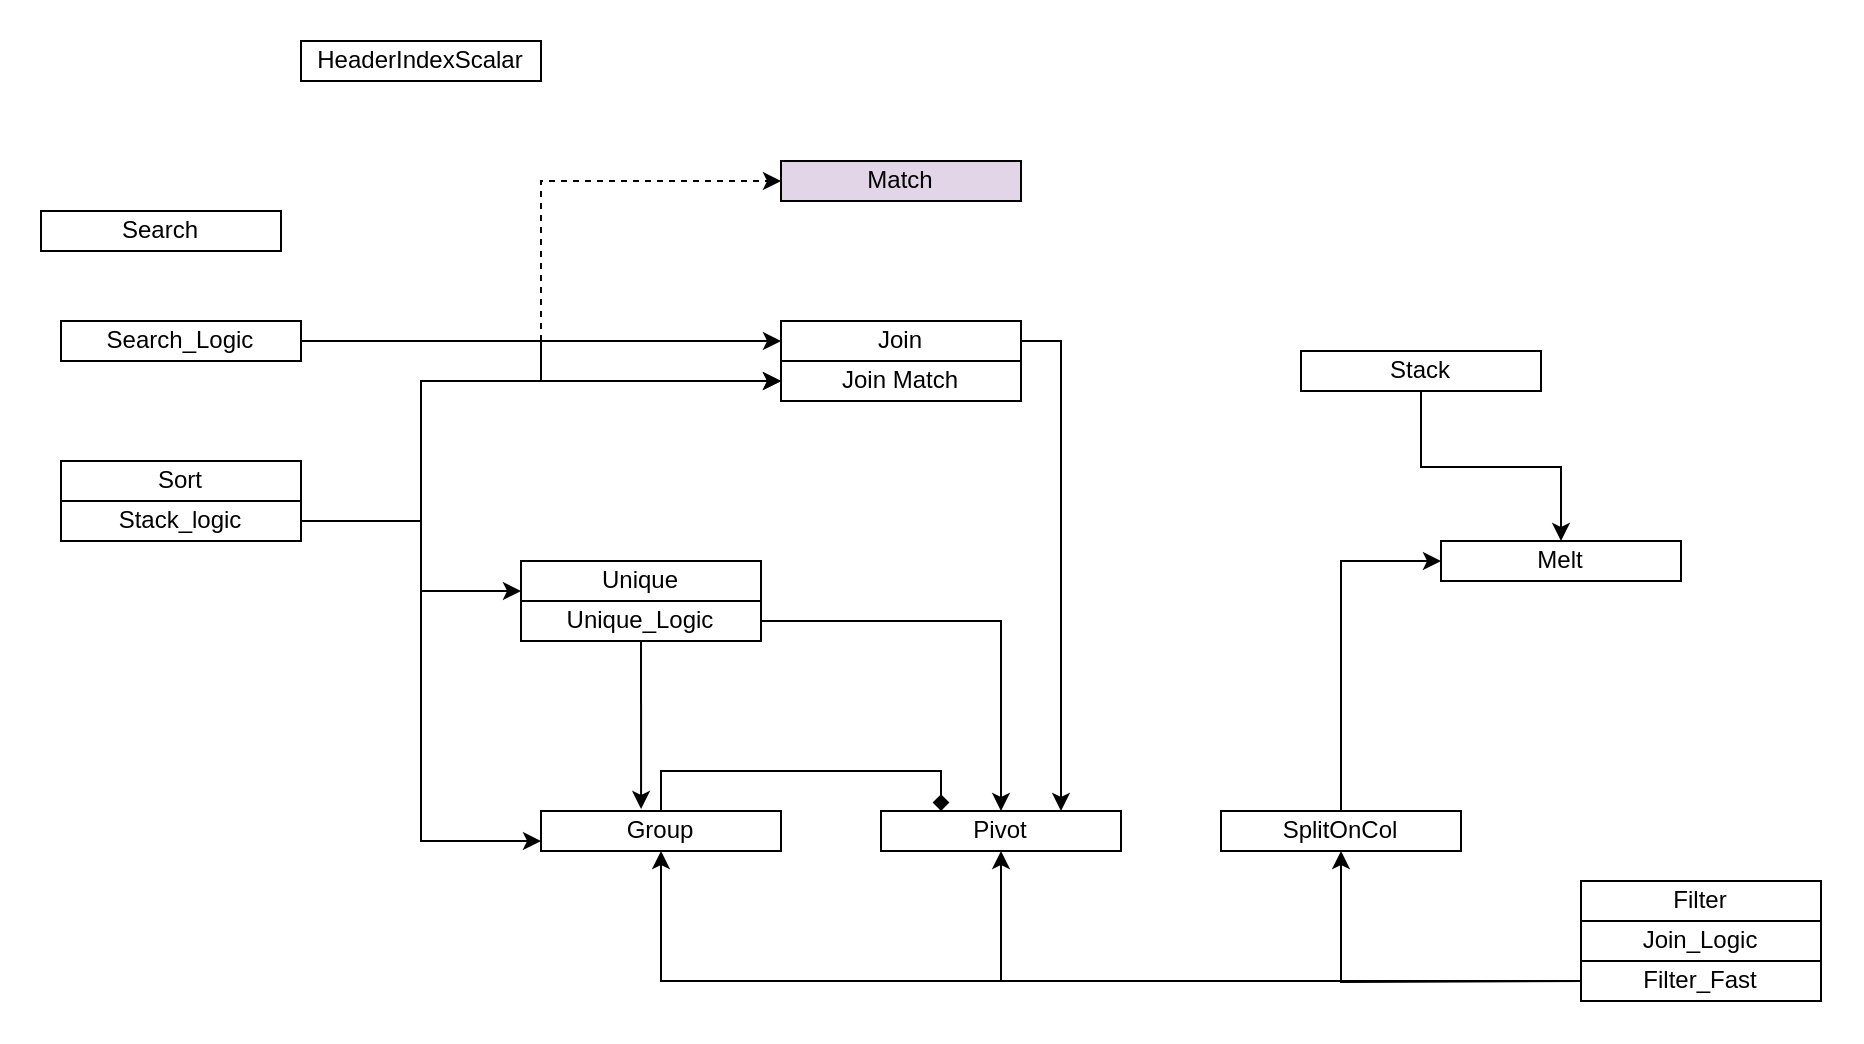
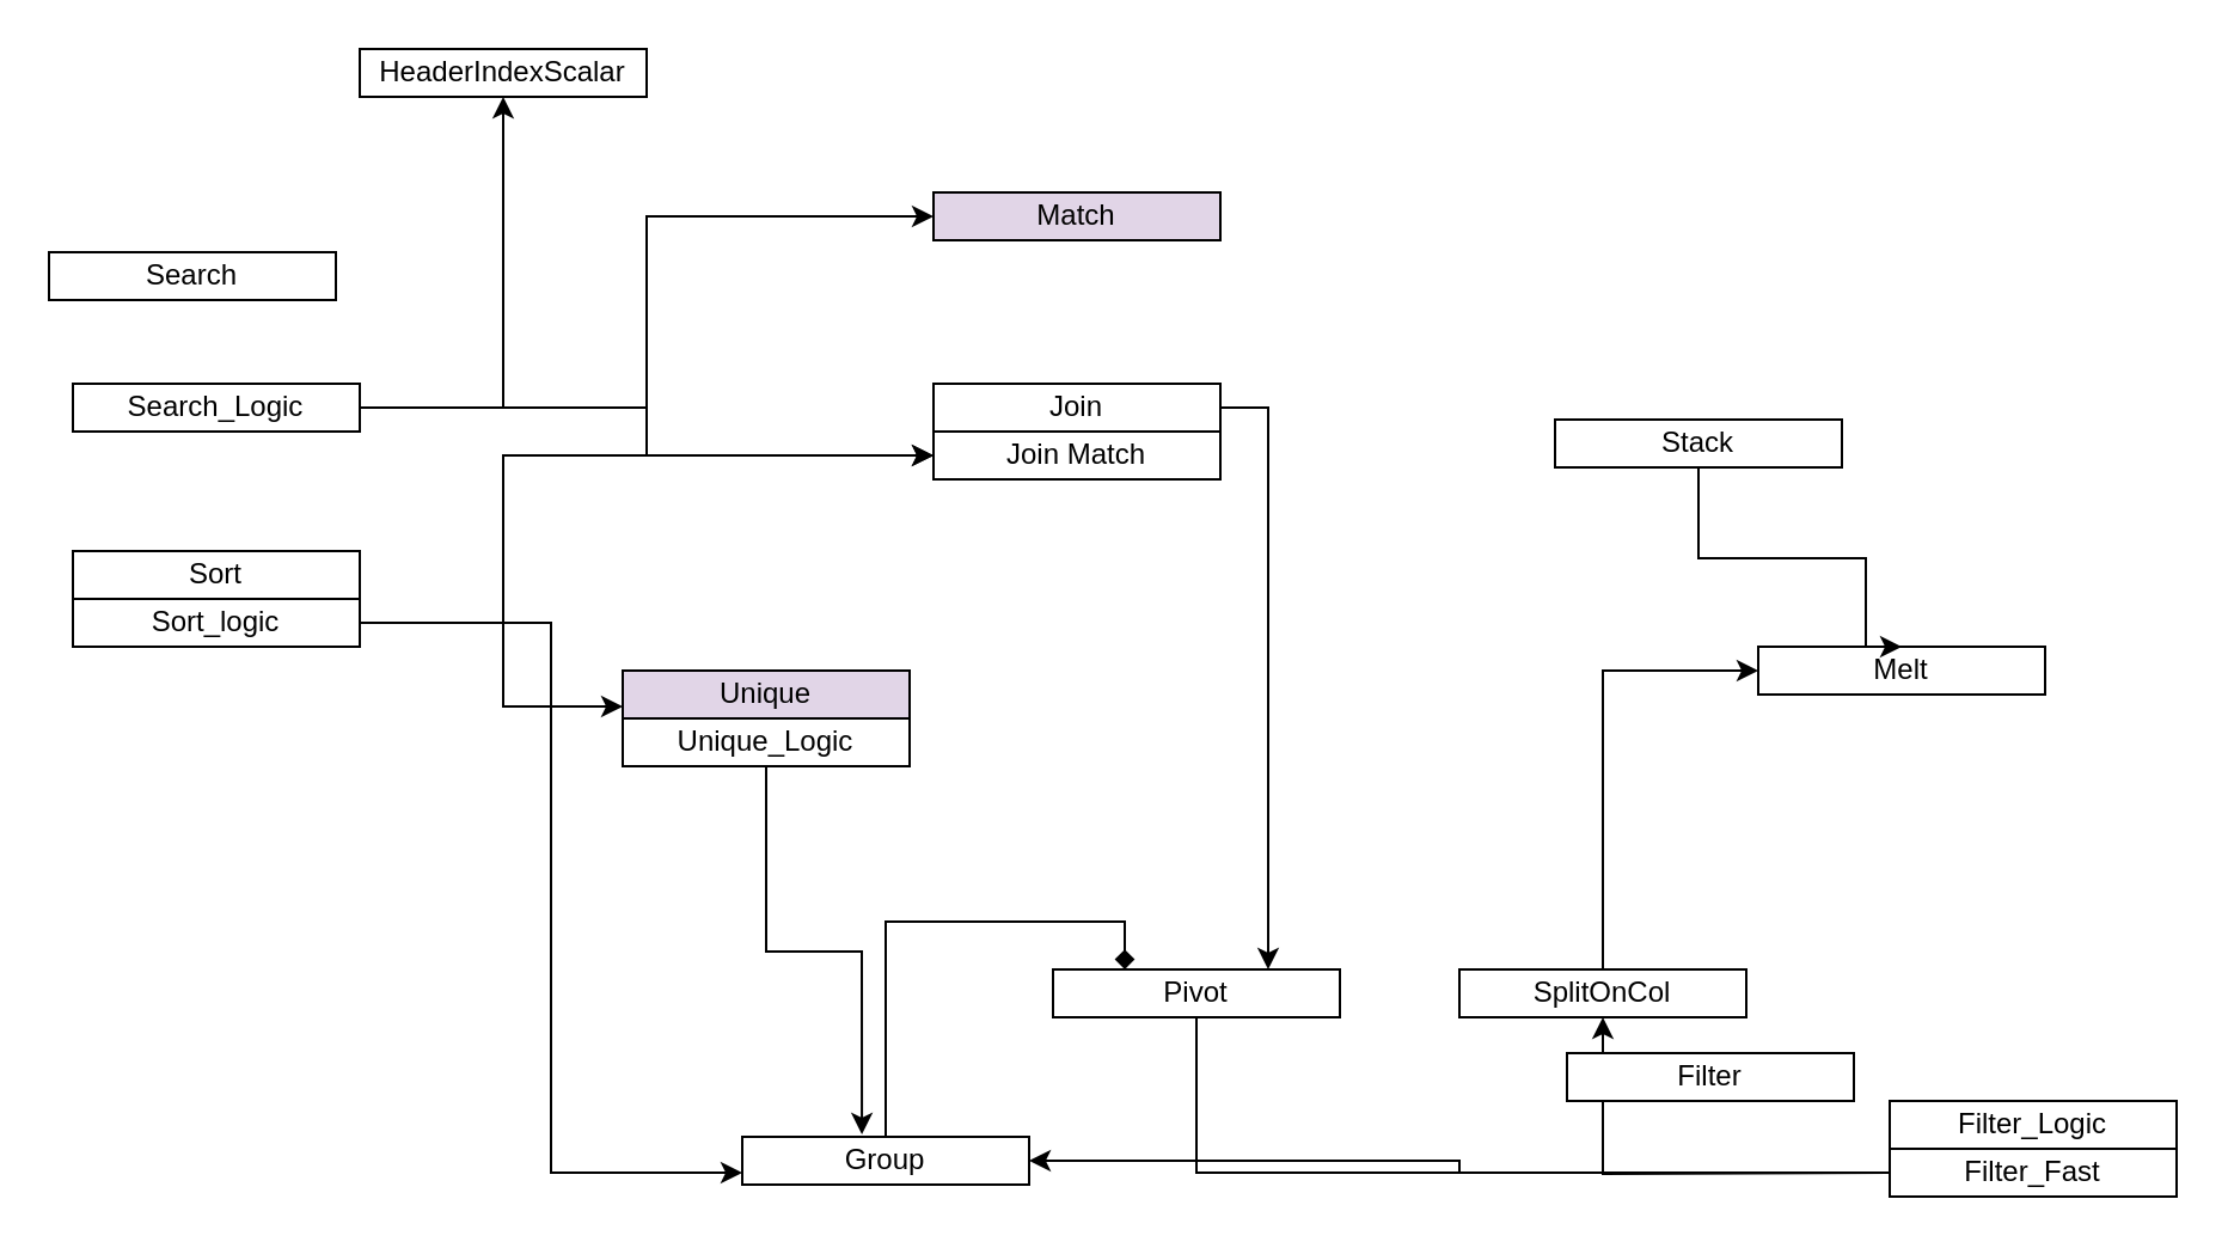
  <mxCell id="0" />
  <mxCell id="1" parent="0" />
  <mxCell id="2" value="Join Match" style="rounded=0;whiteSpace=wrap;html=1;" parent="1" vertex="1"><mxGeometry x="390" y="180" width="120" height="20" as="geometry" /></mxCell>
  <mxCell id="3" style="edgeStyle=orthogonalEdgeStyle;rounded=0;orthogonalLoop=1;jettySize=auto;html=1;exitX=1;exitY=0.5;exitDx=0;exitDy=0;entryX=0.75;entryY=0;entryDx=0;entryDy=0;" edge="1" parent="1" source="4" target="5"><mxGeometry relative="1" as="geometry" /></mxCell>
  <mxCell id="4" value="Join" style="rounded=0;whiteSpace=wrap;html=1;" parent="1" vertex="1"><mxGeometry x="390" y="160" width="120" height="20" as="geometry" /></mxCell>
  <mxCell id="5" value="Pivot" style="rounded=0;whiteSpace=wrap;html=1;" vertex="1" parent="1"><mxGeometry x="440" y="405" width="120" height="20" as="geometry" /></mxCell>
- <mxCell id="6" style="edgeStyle=orthogonalEdgeStyle;rounded=0;orthogonalLoop=1;jettySize=auto;html=1;exitX=0;exitY=0.5;exitDx=0;exitDy=0;entryX=0.5;entryY=1;entryDx=0;entryDy=0;" edge="1" parent="1" source="9" target="5"><mxGeometry relative="1" as="geometry" /></mxCell>
+ <mxCell id="6" style="edgeStyle=orthogonalEdgeStyle;rounded=0;orthogonalLoop=1;jettySize=auto;html=1;exitX=0;exitY=0.5;exitDx=0;exitDy=0;entryX=0.5;entryY=1;entryDx=0;entryDy=0;endArrow=none;" edge="1" parent="1" source="9" target="5"><mxGeometry relative="1" as="geometry" /></mxCell>
  <mxCell id="7" style="edgeStyle=orthogonalEdgeStyle;rounded=0;orthogonalLoop=1;jettySize=auto;html=1;entryX=0.5;entryY=1;entryDx=0;entryDy=0;" edge="1" parent="1" target="11"><mxGeometry relative="1" as="geometry"><mxPoint x="790" y="490" as="sourcePoint" /></mxGeometry></mxCell>
  <mxCell id="8" style="edgeStyle=orthogonalEdgeStyle;rounded=0;orthogonalLoop=1;jettySize=auto;html=1;exitX=0;exitY=0.5;exitDx=0;exitDy=0;" edge="1" parent="1" source="9" target="13"><mxGeometry relative="1" as="geometry" /></mxCell>
  <mxCell id="9" value="Filter_Fast" style="rounded=0;whiteSpace=wrap;html=1;" vertex="1" parent="1"><mxGeometry x="790" y="480" width="120" height="20" as="geometry" /></mxCell>
  <mxCell id="10" style="edgeStyle=orthogonalEdgeStyle;rounded=0;orthogonalLoop=1;jettySize=auto;html=1;exitX=0.5;exitY=0;exitDx=0;exitDy=0;entryX=0;entryY=0.5;entryDx=0;entryDy=0;" edge="1" parent="1" source="11" target="19"><mxGeometry relative="1" as="geometry" /></mxCell>
  <mxCell id="11" value="SplitOnCol" style="rounded=0;whiteSpace=wrap;html=1;" vertex="1" parent="1"><mxGeometry x="610" y="405" width="120" height="20" as="geometry" /></mxCell>
  <mxCell id="12" style="edgeStyle=orthogonalEdgeStyle;rounded=0;orthogonalLoop=1;jettySize=auto;html=1;exitX=0.5;exitY=0;exitDx=0;exitDy=0;entryX=0.25;entryY=0;entryDx=0;entryDy=0;endArrow=diamond;" edge="1" parent="1" source="13" target="5"><mxGeometry relative="1" as="geometry" /></mxCell>
- <mxCell id="13" value="Group" style="rounded=0;whiteSpace=wrap;html=1;" vertex="1" parent="1"><mxGeometry x="270" y="405" width="120" height="20" as="geometry" /></mxCell>
- <mxCell id="14" value="Filter" style="rounded=0;whiteSpace=wrap;html=1;" vertex="1" parent="1"><mxGeometry x="790" y="440" width="120" height="20" as="geometry" /></mxCell>
- <mxCell id="15" value="Join_Logic" style="rounded=0;whiteSpace=wrap;html=1;" vertex="1" parent="1"><mxGeometry x="790" y="460" width="120" height="20" as="geometry" /></mxCell>
+ <mxCell id="13" value="Group" style="rounded=0;whiteSpace=wrap;html=1;" vertex="1" parent="1"><mxGeometry x="310" y="475" width="120" height="20" as="geometry" /></mxCell>
+ <mxCell id="14" value="Filter" style="rounded=0;whiteSpace=wrap;html=1;" vertex="1" parent="1"><mxGeometry x="655" y="440" width="120" height="20" as="geometry" /></mxCell>
+ <mxCell id="15" value="Filter_Logic" style="rounded=0;whiteSpace=wrap;html=1;" vertex="1" parent="1"><mxGeometry x="790" y="460" width="120" height="20" as="geometry" /></mxCell>
  <mxCell id="16" style="edgeStyle=orthogonalEdgeStyle;rounded=0;orthogonalLoop=1;jettySize=auto;html=1;exitX=0.5;exitY=1;exitDx=0;exitDy=0;entryX=0.417;entryY=-0.05;entryDx=0;entryDy=0;entryPerimeter=0;" edge="1" parent="1" source="18" target="13"><mxGeometry relative="1" as="geometry" /></mxCell>
- <mxCell id="17" style="edgeStyle=orthogonalEdgeStyle;rounded=0;orthogonalLoop=1;jettySize=auto;html=1;exitX=1;exitY=0.5;exitDx=0;exitDy=0;entryX=0.5;entryY=0;entryDx=0;entryDy=0;" edge="1" parent="1" source="18" target="5"><mxGeometry relative="1" as="geometry"><mxPoint x="515" y="406" as="targetPoint" /></mxGeometry></mxCell>
  <mxCell id="18" value="Unique_Logic" style="rounded=0;whiteSpace=wrap;html=1;" vertex="1" parent="1"><mxGeometry x="260" y="300" width="120" height="20" as="geometry" /></mxCell>
- <mxCell id="19" value="Melt" style="rounded=0;whiteSpace=wrap;html=1;" vertex="1" parent="1"><mxGeometry x="720" y="270" width="120" height="20" as="geometry" /></mxCell>
+ <mxCell id="19" value="Melt" style="rounded=0;whiteSpace=wrap;html=1;" vertex="1" parent="1"><mxGeometry x="735" y="270" width="120" height="20" as="geometry" /></mxCell>
  <mxCell id="20" style="edgeStyle=orthogonalEdgeStyle;rounded=0;orthogonalLoop=1;jettySize=auto;html=1;exitX=0.5;exitY=1;exitDx=0;exitDy=0;entryX=0.5;entryY=0;entryDx=0;entryDy=0;" edge="1" parent="1" source="21" target="19"><mxGeometry relative="1" as="geometry"><Array as="points"><mxPoint x="710" y="233" /><mxPoint x="780" y="233" /></Array></mxGeometry></mxCell>
  <mxCell id="21" value="Stack" style="rounded=0;whiteSpace=wrap;html=1;" vertex="1" parent="1"><mxGeometry x="650" y="175" width="120" height="20" as="geometry" /></mxCell>
  <mxCell id="22" style="edgeStyle=orthogonalEdgeStyle;rounded=0;orthogonalLoop=1;jettySize=auto;html=1;exitX=1;exitY=0.5;exitDx=0;exitDy=0;entryX=0;entryY=0.5;entryDx=0;entryDy=0;" edge="1" parent="1" source="25" target="2"><mxGeometry relative="1" as="geometry"><mxPoint x="280" y="145" as="sourcePoint" /></mxGeometry></mxCell>
- <mxCell id="23" style="edgeStyle=orthogonalEdgeStyle;rounded=0;orthogonalLoop=1;jettySize=auto;html=1;exitX=1;exitY=0.5;exitDx=0;exitDy=0;entryX=0;entryY=0.5;entryDx=0;entryDy=0;dashed=1;" edge="1" parent="1" source="25" target="26"><mxGeometry relative="1" as="geometry"><mxPoint x="280" y="145" as="sourcePoint" /></mxGeometry></mxCell>
- <mxCell id="24" style="edgeStyle=orthogonalEdgeStyle;rounded=0;orthogonalLoop=1;jettySize=auto;html=1;exitX=1;exitY=0.5;exitDx=0;exitDy=0;" edge="1" parent="1" source="25" target="4"><mxGeometry relative="1" as="geometry" /></mxCell>
+ <mxCell id="23" style="edgeStyle=orthogonalEdgeStyle;rounded=0;orthogonalLoop=1;jettySize=auto;html=1;exitX=1;exitY=0.5;exitDx=0;exitDy=0;entryX=0;entryY=0.5;entryDx=0;entryDy=0;" edge="1" parent="1" source="25" target="26"><mxGeometry relative="1" as="geometry"><mxPoint x="280" y="145" as="sourcePoint" /></mxGeometry></mxCell>
+ <mxCell id="24" style="edgeStyle=orthogonalEdgeStyle;rounded=0;orthogonalLoop=1;jettySize=auto;html=1;exitX=1;exitY=0.5;exitDx=0;exitDy=0;entryX=0.5;entryY=1;entryDx=0;entryDy=0;" edge="1" parent="1" source="25" target="33"><mxGeometry relative="1" as="geometry" /></mxCell>
  <mxCell id="25" value="Search_Logic" style="rounded=0;whiteSpace=wrap;html=1;" vertex="1" parent="1"><mxGeometry x="30" y="160" width="120" height="20" as="geometry" /></mxCell>
  <mxCell id="26" value="Match" style="rounded=0;whiteSpace=wrap;html=1;fillColor=#e1d5e7;" vertex="1" parent="1"><mxGeometry x="390" y="80" width="120" height="20" as="geometry" /></mxCell>
  <mxCell id="27" style="edgeStyle=orthogonalEdgeStyle;rounded=0;orthogonalLoop=1;jettySize=auto;html=1;exitX=1;exitY=0.5;exitDx=0;exitDy=0;entryX=0;entryY=0.75;entryDx=0;entryDy=0;" edge="1" parent="1" source="30" target="13"><mxGeometry relative="1" as="geometry" /></mxCell>
  <mxCell id="28" style="edgeStyle=orthogonalEdgeStyle;rounded=0;orthogonalLoop=1;jettySize=auto;html=1;exitX=1;exitY=0.5;exitDx=0;exitDy=0;" edge="1" parent="1" source="30"><mxGeometry relative="1" as="geometry"><mxPoint x="390" y="190" as="targetPoint" /><Array as="points"><mxPoint x="210" y="260" /><mxPoint x="210" y="190" /></Array></mxGeometry></mxCell>
  <mxCell id="29" style="edgeStyle=orthogonalEdgeStyle;rounded=0;orthogonalLoop=1;jettySize=auto;html=1;exitX=1;exitY=0.5;exitDx=0;exitDy=0;entryX=0;entryY=0.75;entryDx=0;entryDy=0;" edge="1" parent="1" source="30" target="34"><mxGeometry relative="1" as="geometry"><Array as="points"><mxPoint x="210" y="260" /><mxPoint x="210" y="295" /></Array></mxGeometry></mxCell>
- <mxCell id="30" value="Stack_logic" style="rounded=0;whiteSpace=wrap;html=1;" vertex="1" parent="1"><mxGeometry x="30" y="250" width="120" height="20" as="geometry" /></mxCell>
+ <mxCell id="30" value="Sort_logic" style="rounded=0;whiteSpace=wrap;html=1;" vertex="1" parent="1"><mxGeometry x="30" y="250" width="120" height="20" as="geometry" /></mxCell>
  <mxCell id="31" value="Sort" style="rounded=0;whiteSpace=wrap;html=1;" vertex="1" parent="1"><mxGeometry x="30" y="230" width="120" height="20" as="geometry" /></mxCell>
  <mxCell id="32" value="Search" style="rounded=0;whiteSpace=wrap;html=1;" vertex="1" parent="1"><mxGeometry x="20" y="105" width="120" height="20" as="geometry" /></mxCell>
  <mxCell id="33" value="HeaderIndexScalar" style="rounded=0;whiteSpace=wrap;html=1;" vertex="1" parent="1"><mxGeometry x="150" y="20" width="120" height="20" as="geometry" /></mxCell>
- <mxCell id="34" value="Unique" style="rounded=0;whiteSpace=wrap;html=1;" vertex="1" parent="1"><mxGeometry x="260" y="280" width="120" height="20" as="geometry" /></mxCell>
+ <mxCell id="34" value="Unique" style="rounded=0;whiteSpace=wrap;html=1;fillColor=#e1d5e7;" vertex="1" parent="1"><mxGeometry x="260" y="280" width="120" height="20" as="geometry" /></mxCell>
